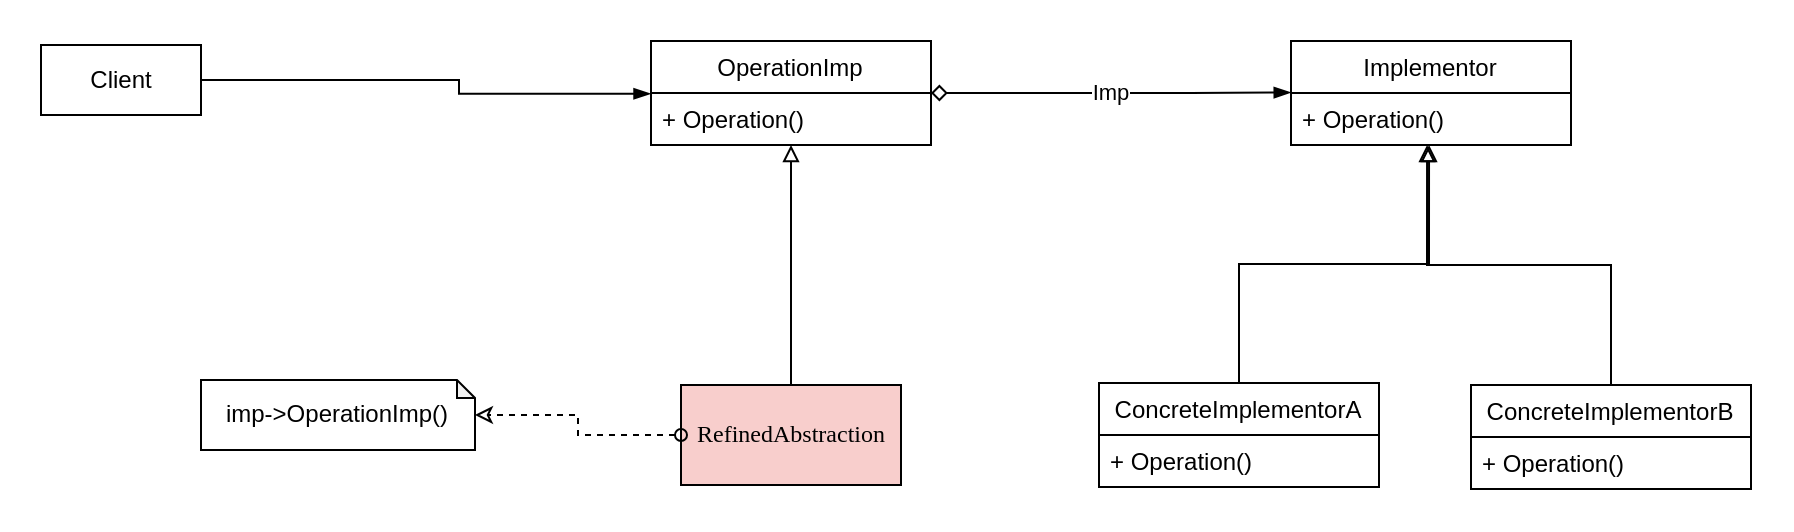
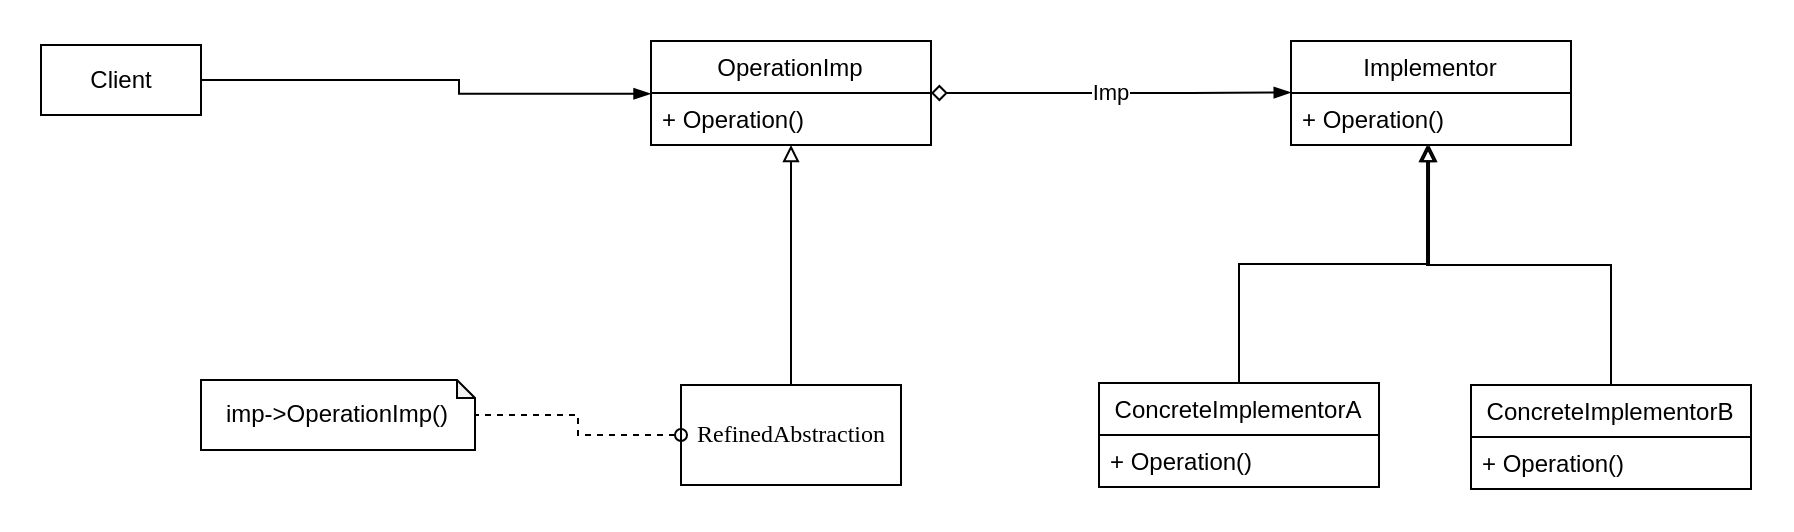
  <mxCell id="0" />
  <mxCell id="1" parent="0" />
  <mxCell id="2" style="edgeStyle=orthogonalEdgeStyle;rounded=0;orthogonalLoop=1;jettySize=auto;html=1;startArrow=none;startFill=0;endArrow=blockThin;endFill=1;entryX=-0.009;entryY=0.014;entryDx=0;entryDy=0;entryPerimeter=0;exitX=1;exitY=0.5;exitDx=0;exitDy=0;" edge="1" parent="1" source="3"><mxGeometry relative="1" as="geometry"><mxPoint x="324.754" y="46.371" as="targetPoint" /><mxPoint x="131" y="46.994" as="sourcePoint" /><Array as="points"><mxPoint x="229" y="46" /></Array></mxGeometry></mxCell>
  <mxCell id="3" value="Client" style="html=1;" vertex="1" parent="1"><mxGeometry x="20" y="22" width="80" height="35" as="geometry" /></mxCell>
  <mxCell id="4" value="Imp" style="edgeStyle=orthogonalEdgeStyle;rounded=0;orthogonalLoop=1;jettySize=auto;html=1;startArrow=diamond;startFill=0;endArrow=blockThin;endFill=1;entryX=-0.001;entryY=-0.009;entryDx=0;entryDy=0;entryPerimeter=0;" edge="1" parent="1" source="5" target="11"><mxGeometry relative="1" as="geometry"><mxPoint x="644" y="47" as="targetPoint" /><Array as="points"><mxPoint x="595" y="46" /><mxPoint x="595" y="46" /></Array></mxGeometry></mxCell>
  <mxCell id="5" value="OperationImp" style="swimlane;fontStyle=0;childLayout=stackLayout;horizontal=1;startSize=26;fillColor=none;horizontalStack=0;resizeParent=1;resizeParentMax=0;resizeLast=0;collapsible=1;marginBottom=0;" vertex="1" parent="1"><mxGeometry x="325" y="20" width="140" height="52" as="geometry" /></mxCell>
  <mxCell id="6" value="+ Operation()" style="text;strokeColor=none;fillColor=none;align=left;verticalAlign=top;spacingLeft=4;spacingRight=4;overflow=hidden;rotatable=0;points=[[0,0.5],[1,0.5]];portConstraint=eastwest;" vertex="1" parent="5"><mxGeometry y="26" width="140" height="26" as="geometry" /></mxCell>
  <mxCell id="7" style="edgeStyle=orthogonalEdgeStyle;rounded=0;orthogonalLoop=1;jettySize=auto;html=1;endArrow=block;endFill=0;" edge="1" parent="1"><mxGeometry relative="1" as="geometry"><mxPoint x="395.013" y="193" as="sourcePoint" /><mxPoint x="395" y="72" as="targetPoint" /><Array as="points"><mxPoint x="395" y="72" /><mxPoint x="395" y="72" /></Array></mxGeometry></mxCell>
- <mxCell id="8" value="&lt;p&gt;&lt;font face=&quot;Times New Roman&quot;&gt;RefinedAbstraction&lt;/font&gt;&lt;/p&gt;" style="html=1;fillColor=#f8cecc;" vertex="1" parent="1"><mxGeometry x="340" y="192" width="110" height="50" as="geometry" /></mxCell>
+ <mxCell id="8" value="&lt;p&gt;&lt;font face=&quot;Times New Roman&quot;&gt;RefinedAbstraction&lt;/font&gt;&lt;/p&gt;" style="html=1;" vertex="1" parent="1"><mxGeometry x="340" y="192" width="110" height="50" as="geometry" /></mxCell>
  <mxCell id="9" value="imp-&amp;gt;OperationImp()" style="shape=note;whiteSpace=wrap;html=1;backgroundOutline=1;darkOpacity=0.05;size=9;" vertex="1" parent="1"><mxGeometry x="100" y="189.5" width="137" height="35" as="geometry" /></mxCell>
  <mxCell id="10" value="Implementor" style="swimlane;fontStyle=0;childLayout=stackLayout;horizontal=1;startSize=26;fillColor=none;horizontalStack=0;resizeParent=1;resizeParentMax=0;resizeLast=0;collapsible=1;marginBottom=0;" vertex="1" parent="1"><mxGeometry x="645" y="20" width="140" height="52" as="geometry" /></mxCell>
  <mxCell id="11" value="+ Operation()" style="text;strokeColor=none;fillColor=none;align=left;verticalAlign=top;spacingLeft=4;spacingRight=4;overflow=hidden;rotatable=0;points=[[0,0.5],[1,0.5]];portConstraint=eastwest;" vertex="1" parent="10"><mxGeometry y="26" width="140" height="26" as="geometry" /></mxCell>
  <mxCell id="12" style="edgeStyle=orthogonalEdgeStyle;rounded=0;orthogonalLoop=1;jettySize=auto;html=1;entryX=0.493;entryY=1;entryDx=0;entryDy=0;entryPerimeter=0;endArrow=block;endFill=0;" edge="1" parent="1" source="13" target="11"><mxGeometry relative="1" as="geometry" /></mxCell>
  <mxCell id="13" value="ConcreteImplementorA" style="swimlane;fontStyle=0;childLayout=stackLayout;horizontal=1;startSize=26;fillColor=none;horizontalStack=0;resizeParent=1;resizeParentMax=0;resizeLast=0;collapsible=1;marginBottom=0;" vertex="1" parent="1"><mxGeometry x="549" y="191" width="140" height="52" as="geometry" /></mxCell>
  <mxCell id="14" value="+ Operation()" style="text;strokeColor=none;fillColor=none;align=left;verticalAlign=top;spacingLeft=4;spacingRight=4;overflow=hidden;rotatable=0;points=[[0,0.5],[1,0.5]];portConstraint=eastwest;" vertex="1" parent="13"><mxGeometry y="26" width="140" height="26" as="geometry" /></mxCell>
  <mxCell id="15" style="edgeStyle=orthogonalEdgeStyle;rounded=0;orthogonalLoop=1;jettySize=auto;html=1;entryX=0.486;entryY=1;entryDx=0;entryDy=0;entryPerimeter=0;endArrow=block;endFill=0;" edge="1" parent="1" source="16" target="11"><mxGeometry relative="1" as="geometry" /></mxCell>
  <mxCell id="16" value="ConcreteImplementorB" style="swimlane;fontStyle=0;childLayout=stackLayout;horizontal=1;startSize=26;fillColor=none;horizontalStack=0;resizeParent=1;resizeParentMax=0;resizeLast=0;collapsible=1;marginBottom=0;" vertex="1" parent="1"><mxGeometry x="735" y="192" width="140" height="52" as="geometry" /></mxCell>
  <mxCell id="17" value="+ Operation()" style="text;strokeColor=none;fillColor=none;align=left;verticalAlign=top;spacingLeft=4;spacingRight=4;overflow=hidden;rotatable=0;points=[[0,0.5],[1,0.5]];portConstraint=eastwest;" vertex="1" parent="16"><mxGeometry y="26" width="140" height="26" as="geometry" /></mxCell>
- <mxCell id="18" style="edgeStyle=orthogonalEdgeStyle;rounded=0;orthogonalLoop=1;jettySize=auto;html=1;endArrow=classic;endFill=0;startArrow=oval;startFill=0;dashed=1;" edge="1" parent="1" source="8" target="9"><mxGeometry relative="1" as="geometry" /></mxCell>
+ <mxCell id="18" style="edgeStyle=orthogonalEdgeStyle;rounded=0;orthogonalLoop=1;jettySize=auto;html=1;endArrow=none;endFill=0;startArrow=oval;startFill=0;dashed=1;" edge="1" parent="1" source="8" target="9"><mxGeometry relative="1" as="geometry" /></mxCell>
